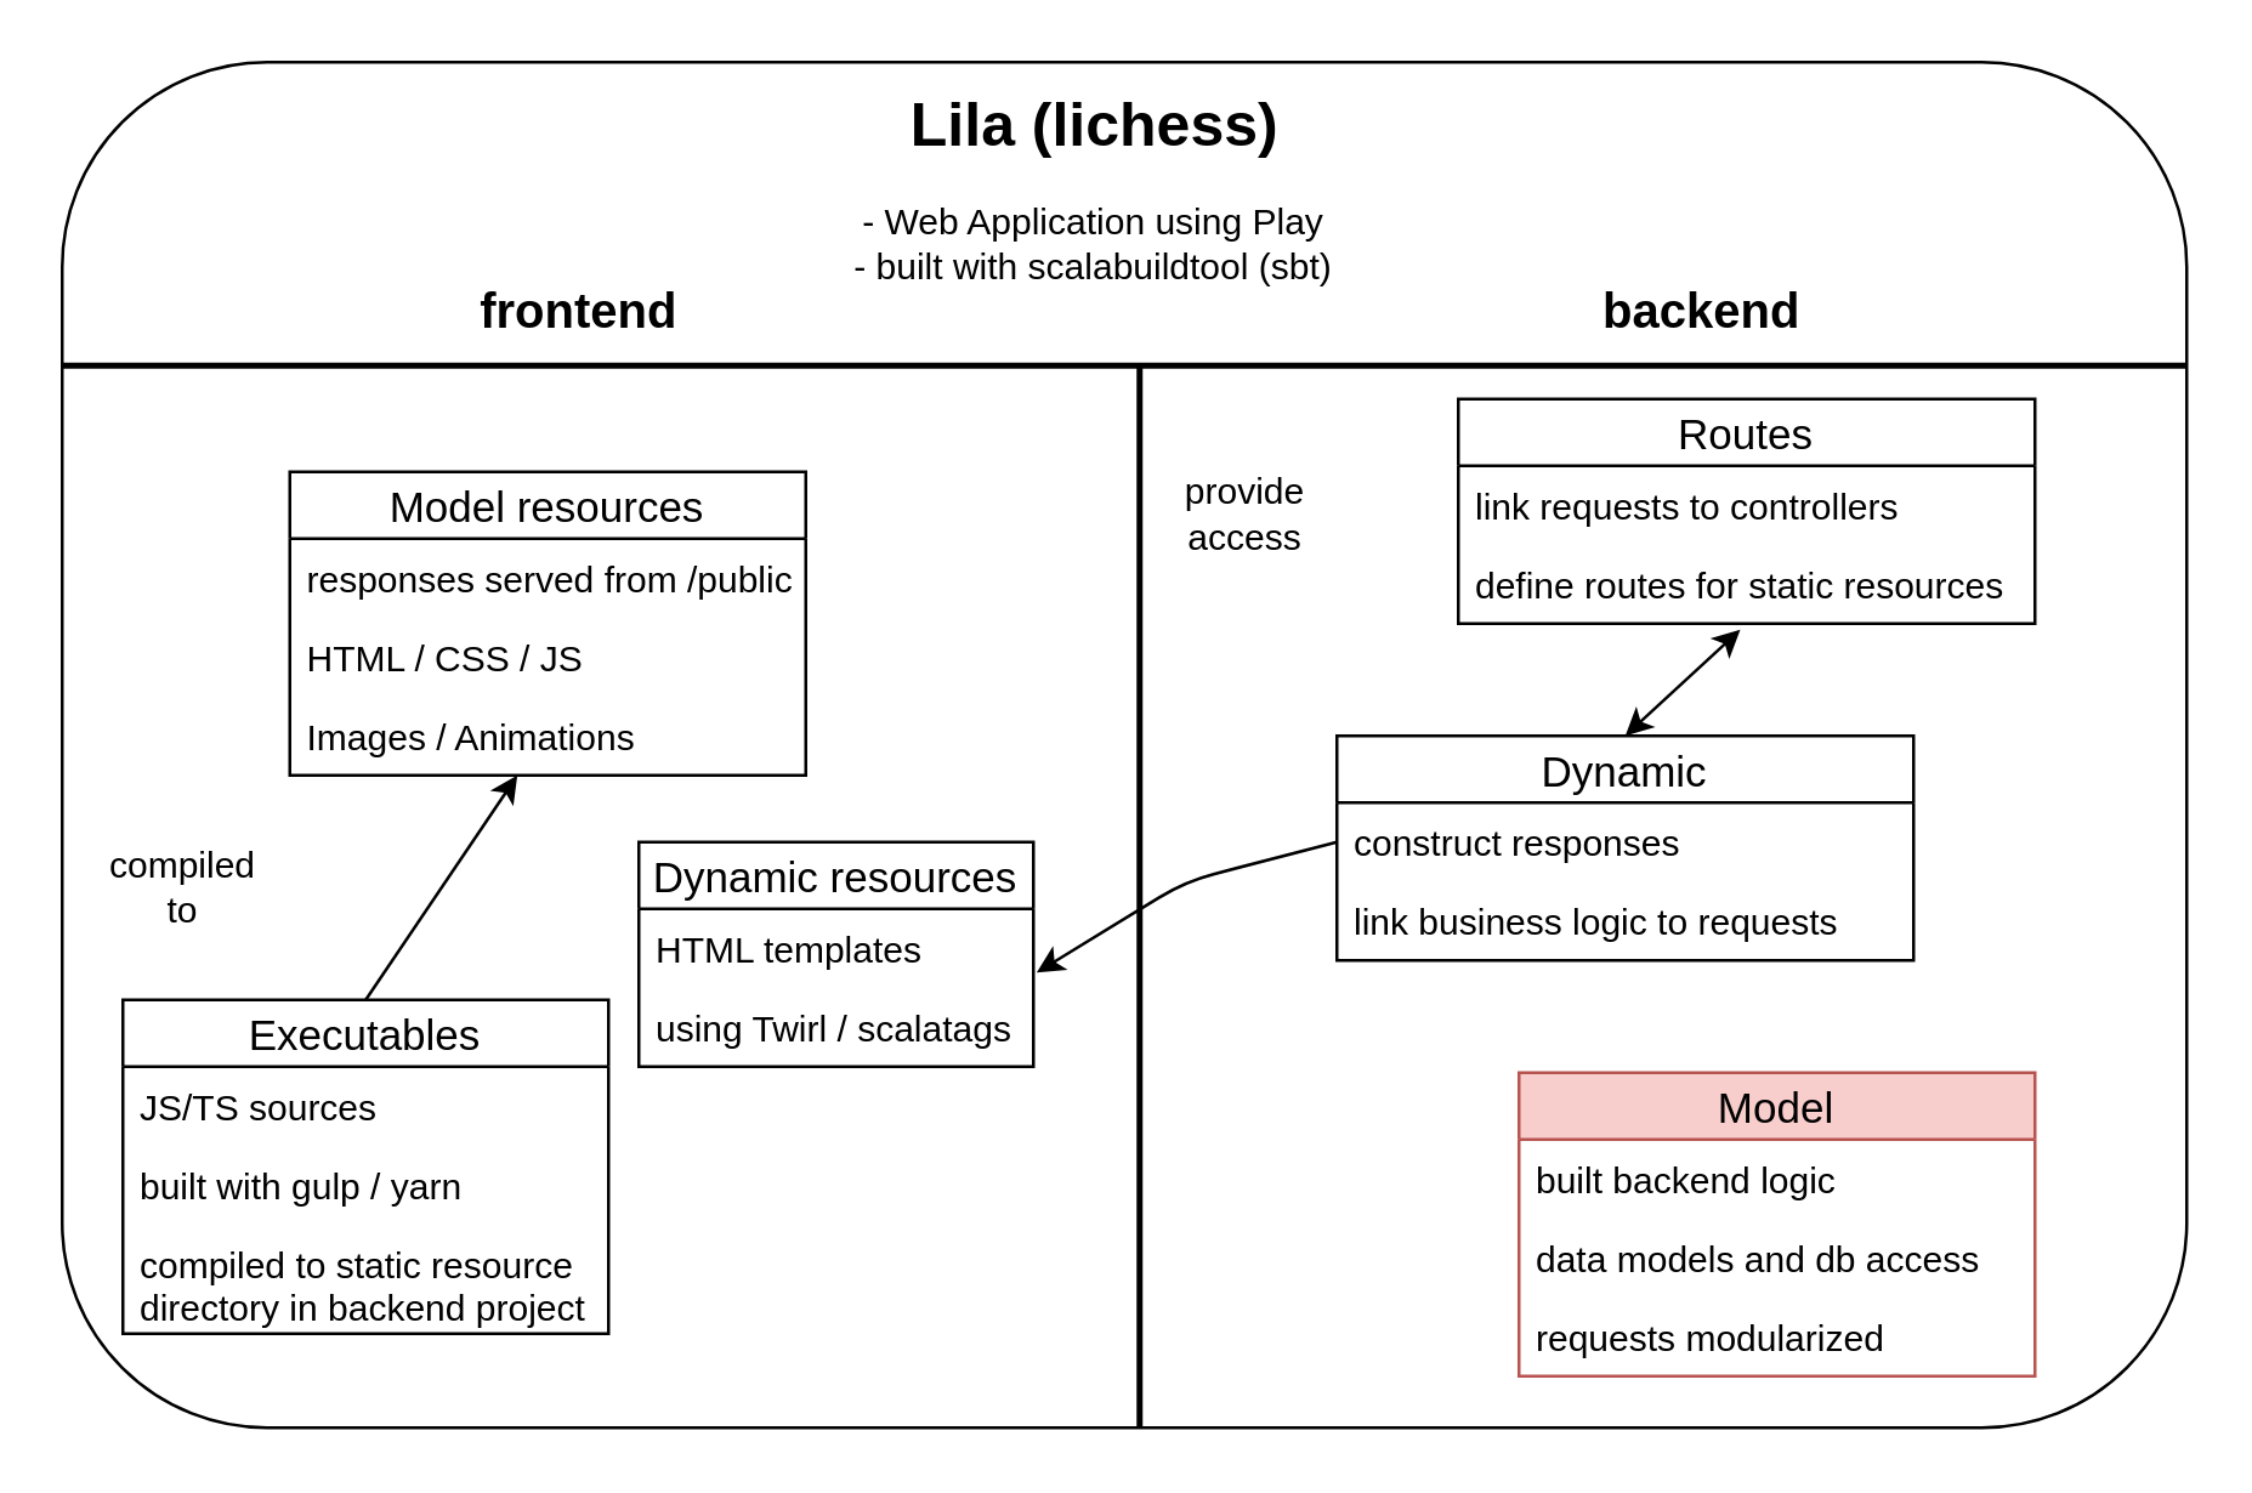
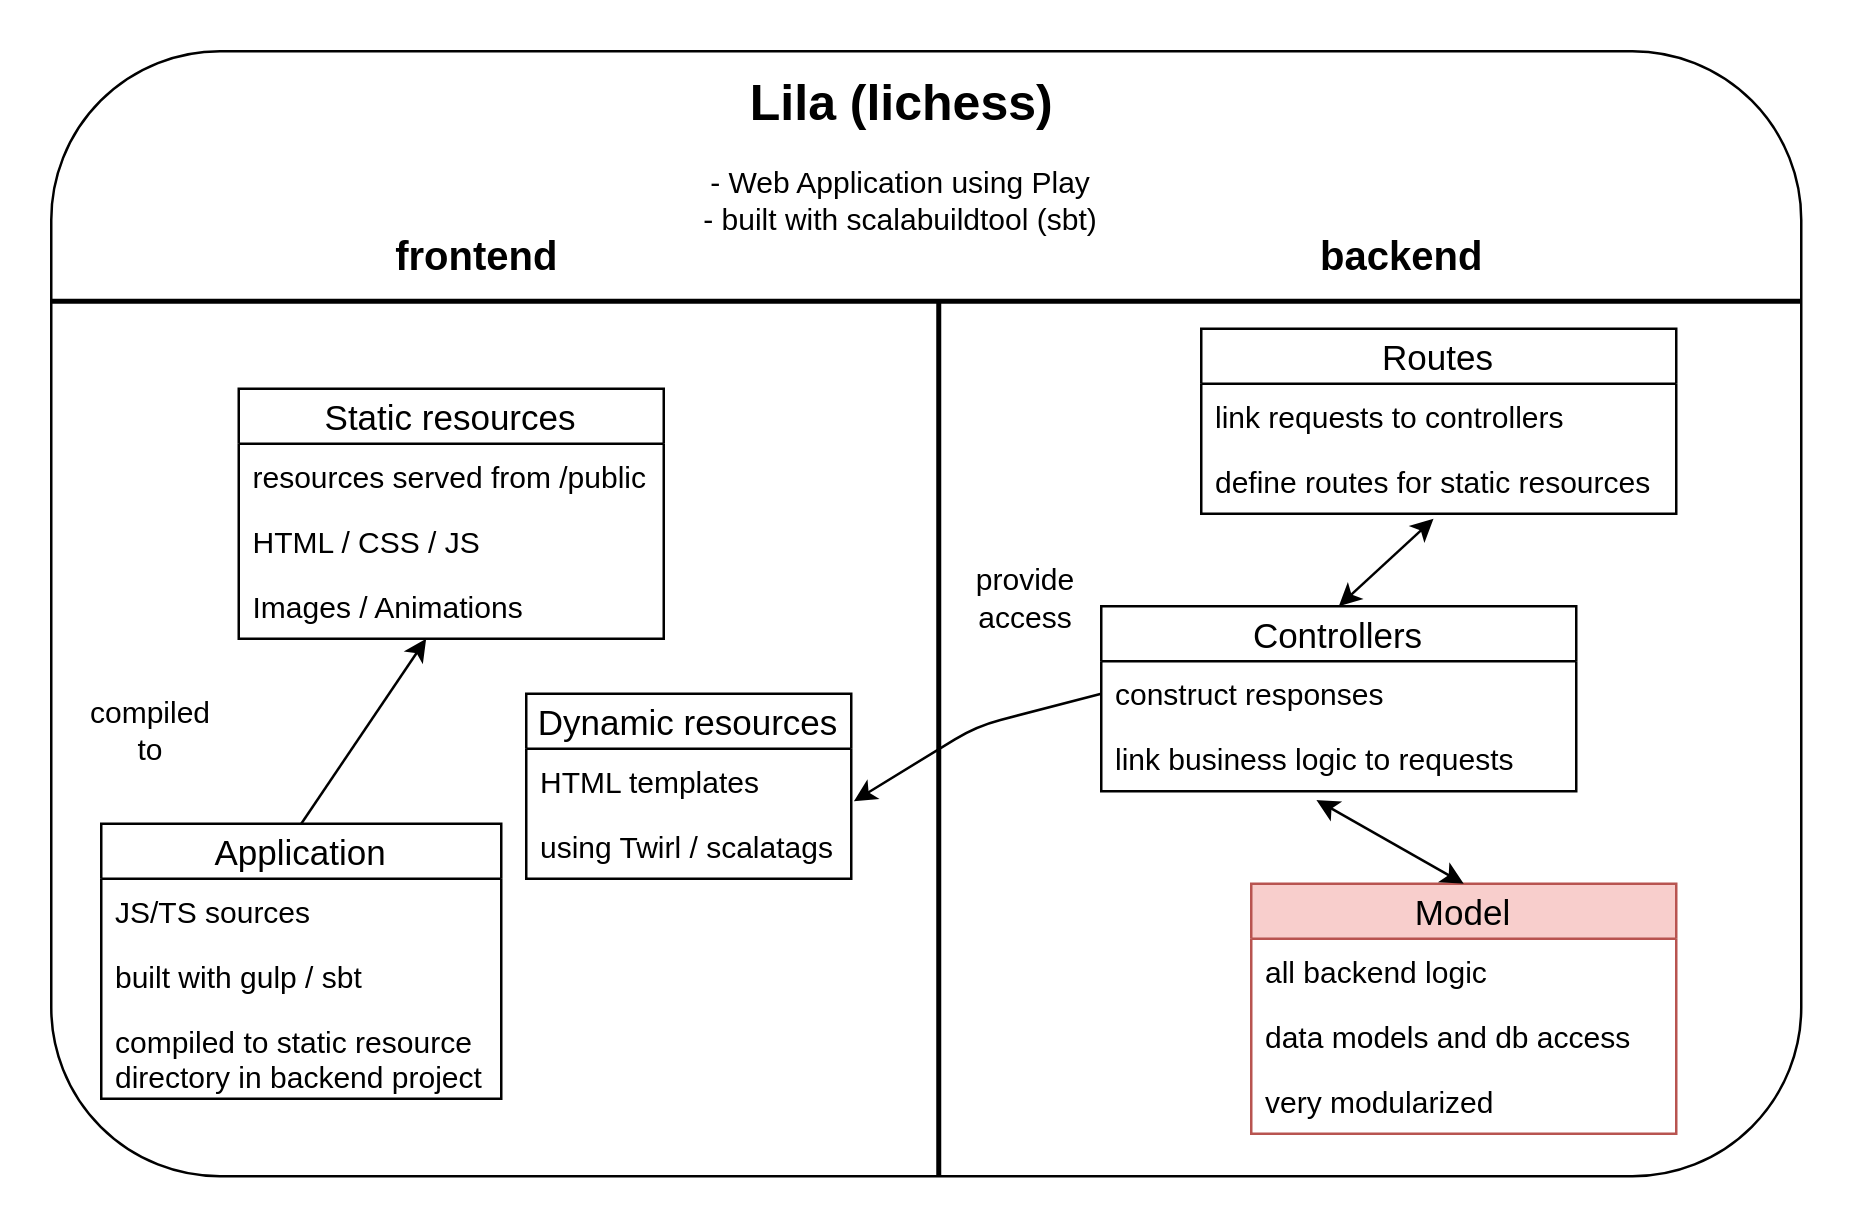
  <mxCell id="0" />
  <mxCell id="1" parent="0" />
  <mxCell id="2" value="" style="rounded=1;whiteSpace=wrap;html=1;" vertex="1" parent="1"><mxGeometry x="20" y="20" width="700" height="450" as="geometry" /></mxCell>
  <mxCell id="3" value="&lt;font style=&quot;font-size: 20px&quot;&gt;Lila (lichess)&lt;/font&gt;" style="text;strokeColor=none;fillColor=none;html=1;fontSize=24;fontStyle=1;verticalAlign=middle;align=center;" vertex="1" parent="1"><mxGeometry x="310" y="20" width="100" height="40" as="geometry" /></mxCell>
  <mxCell id="4" value="&lt;div&gt;- Web Application using Play&lt;/div&gt;&lt;div align=&quot;left&quot;&gt;- built with scalabuildtool (sbt)&lt;br&gt;&lt;/div&gt;" style="text;html=1;strokeColor=none;fillColor=none;align=center;verticalAlign=middle;whiteSpace=wrap;rounded=0;" vertex="1" parent="1"><mxGeometry x="265" y="50" width="190" height="60" as="geometry" /></mxCell>
- <mxCell id="5" value="Executables" style="swimlane;fontStyle=0;childLayout=stackLayout;horizontal=1;startSize=22;fillColor=none;horizontalStack=0;resizeParent=1;resizeParentMax=0;resizeLast=0;collapsible=1;marginBottom=0;swimlaneFillColor=#ffffff;align=center;fontSize=14;" vertex="1" parent="1"><mxGeometry x="40" y="329" width="160" height="110" as="geometry" /></mxCell>
+ <mxCell id="5" value="Application" style="swimlane;fontStyle=0;childLayout=stackLayout;horizontal=1;startSize=22;fillColor=none;horizontalStack=0;resizeParent=1;resizeParentMax=0;resizeLast=0;collapsible=1;marginBottom=0;swimlaneFillColor=#ffffff;align=center;fontSize=14;" vertex="1" parent="1"><mxGeometry x="40" y="329" width="160" height="110" as="geometry" /></mxCell>
  <mxCell id="6" value="JS/TS sources&#10;" style="text;strokeColor=none;fillColor=none;spacingLeft=4;spacingRight=4;overflow=hidden;rotatable=0;points=[[0,0.5],[1,0.5]];portConstraint=eastwest;fontSize=12;" vertex="1" parent="5"><mxGeometry y="22" width="160" height="26" as="geometry" /></mxCell>
- <mxCell id="7" value="built with gulp / yarn" style="text;strokeColor=none;fillColor=none;spacingLeft=4;spacingRight=4;overflow=hidden;rotatable=0;points=[[0,0.5],[1,0.5]];portConstraint=eastwest;fontSize=12;" vertex="1" parent="5"><mxGeometry y="48" width="160" height="26" as="geometry" /></mxCell>
+ <mxCell id="7" value="built with gulp / sbt" style="text;strokeColor=none;fillColor=none;spacingLeft=4;spacingRight=4;overflow=hidden;rotatable=0;points=[[0,0.5],[1,0.5]];portConstraint=eastwest;fontSize=12;" vertex="1" parent="5"><mxGeometry y="48" width="160" height="26" as="geometry" /></mxCell>
  <mxCell id="8" value="compiled to static resource&#10;directory in backend project&#10;" style="text;strokeColor=none;fillColor=none;spacingLeft=4;spacingRight=4;overflow=hidden;rotatable=0;points=[[0,0.5],[1,0.5]];portConstraint=eastwest;fontSize=12;" vertex="1" parent="5"><mxGeometry y="74" width="160" height="36" as="geometry" /></mxCell>
  <mxCell id="9" value="Dynamic resources" style="swimlane;fontStyle=0;childLayout=stackLayout;horizontal=1;startSize=22;fillColor=none;horizontalStack=0;resizeParent=1;resizeParentMax=0;resizeLast=0;collapsible=1;marginBottom=0;swimlaneFillColor=#ffffff;align=center;fontSize=14;" vertex="1" parent="1"><mxGeometry x="210" y="277" width="130" height="74" as="geometry" /></mxCell>
  <mxCell id="10" value="HTML templates" style="text;strokeColor=none;fillColor=none;spacingLeft=4;spacingRight=4;overflow=hidden;rotatable=0;points=[[0,0.5],[1,0.5]];portConstraint=eastwest;fontSize=12;" vertex="1" parent="9"><mxGeometry y="22" width="130" height="26" as="geometry" /></mxCell>
  <mxCell id="11" value="using Twirl / scalatags" style="text;strokeColor=none;fillColor=none;spacingLeft=4;spacingRight=4;overflow=hidden;rotatable=0;points=[[0,0.5],[1,0.5]];portConstraint=eastwest;fontSize=12;" vertex="1" parent="9"><mxGeometry y="48" width="130" height="26" as="geometry" /></mxCell>
- <mxCell id="12" value="Model resources" style="swimlane;fontStyle=0;childLayout=stackLayout;horizontal=1;startSize=22;fillColor=none;horizontalStack=0;resizeParent=1;resizeParentMax=0;resizeLast=0;collapsible=1;marginBottom=0;swimlaneFillColor=#ffffff;align=center;fontSize=14;" vertex="1" parent="1"><mxGeometry x="95" y="155" width="170" height="100" as="geometry" /></mxCell>
- <mxCell id="13" value="responses served from /public" style="text;strokeColor=none;fillColor=none;spacingLeft=4;spacingRight=4;overflow=hidden;rotatable=0;points=[[0,0.5],[1,0.5]];portConstraint=eastwest;fontSize=12;" vertex="1" parent="12"><mxGeometry y="22" width="170" height="26" as="geometry" /></mxCell>
+ <mxCell id="12" value="Static resources" style="swimlane;fontStyle=0;childLayout=stackLayout;horizontal=1;startSize=22;fillColor=none;horizontalStack=0;resizeParent=1;resizeParentMax=0;resizeLast=0;collapsible=1;marginBottom=0;swimlaneFillColor=#ffffff;align=center;fontSize=14;" vertex="1" parent="1"><mxGeometry x="95" y="155" width="170" height="100" as="geometry" /></mxCell>
+ <mxCell id="13" value="resources served from /public" style="text;strokeColor=none;fillColor=none;spacingLeft=4;spacingRight=4;overflow=hidden;rotatable=0;points=[[0,0.5],[1,0.5]];portConstraint=eastwest;fontSize=12;" vertex="1" parent="12"><mxGeometry y="22" width="170" height="26" as="geometry" /></mxCell>
  <mxCell id="14" value="HTML / CSS / JS" style="text;strokeColor=none;fillColor=none;spacingLeft=4;spacingRight=4;overflow=hidden;rotatable=0;points=[[0,0.5],[1,0.5]];portConstraint=eastwest;fontSize=12;" vertex="1" parent="12"><mxGeometry y="48" width="170" height="26" as="geometry" /></mxCell>
  <mxCell id="15" value="Images / Animations" style="text;strokeColor=none;fillColor=none;spacingLeft=4;spacingRight=4;overflow=hidden;rotatable=0;points=[[0,0.5],[1,0.5]];portConstraint=eastwest;fontSize=12;" vertex="1" parent="12"><mxGeometry y="74" width="170" height="26" as="geometry" /></mxCell>
  <mxCell id="16" value="Routes" style="swimlane;fontStyle=0;childLayout=stackLayout;horizontal=1;startSize=22;fillColor=none;horizontalStack=0;resizeParent=1;resizeParentMax=0;resizeLast=0;collapsible=1;marginBottom=0;swimlaneFillColor=#ffffff;align=center;fontSize=14;" vertex="1" parent="1"><mxGeometry x="480" y="131" width="190" height="74" as="geometry" /></mxCell>
  <mxCell id="17" value="link requests to controllers&#10;&#10;and controllers&#10;&#10;" style="text;strokeColor=none;fillColor=none;spacingLeft=4;spacingRight=4;overflow=hidden;rotatable=0;points=[[0,0.5],[1,0.5]];portConstraint=eastwest;fontSize=12;" vertex="1" parent="16"><mxGeometry y="22" width="190" height="26" as="geometry" /></mxCell>
  <mxCell id="18" value="define routes for static resources" style="text;strokeColor=none;fillColor=none;spacingLeft=4;spacingRight=4;overflow=hidden;rotatable=0;points=[[0,0.5],[1,0.5]];portConstraint=eastwest;fontSize=12;" vertex="1" parent="16"><mxGeometry y="48" width="190" height="26" as="geometry" /></mxCell>
- <mxCell id="19" value="Dynamic" style="swimlane;fontStyle=0;childLayout=stackLayout;horizontal=1;startSize=22;fillColor=none;horizontalStack=0;resizeParent=1;resizeParentMax=0;resizeLast=0;collapsible=1;marginBottom=0;swimlaneFillColor=#ffffff;align=center;fontSize=14;" vertex="1" parent="1"><mxGeometry x="440" y="242" width="190" height="74" as="geometry" /></mxCell>
+ <mxCell id="19" value="Controllers" style="swimlane;fontStyle=0;childLayout=stackLayout;horizontal=1;startSize=22;fillColor=none;horizontalStack=0;resizeParent=1;resizeParentMax=0;resizeLast=0;collapsible=1;marginBottom=0;swimlaneFillColor=#ffffff;align=center;fontSize=14;" vertex="1" parent="1"><mxGeometry x="440" y="242" width="190" height="74" as="geometry" /></mxCell>
  <mxCell id="20" value="construct responses" style="text;strokeColor=none;fillColor=none;spacingLeft=4;spacingRight=4;overflow=hidden;rotatable=0;points=[[0,0.5],[1,0.5]];portConstraint=eastwest;fontSize=12;" vertex="1" parent="19"><mxGeometry y="22" width="190" height="26" as="geometry" /></mxCell>
  <mxCell id="21" value="link business logic to requests&#10;" style="text;strokeColor=none;fillColor=none;spacingLeft=4;spacingRight=4;overflow=hidden;rotatable=0;points=[[0,0.5],[1,0.5]];portConstraint=eastwest;fontSize=12;" vertex="1" parent="19"><mxGeometry y="48" width="190" height="26" as="geometry" /></mxCell>
  <mxCell id="22" value="Model" style="swimlane;fontStyle=0;childLayout=stackLayout;horizontal=1;startSize=22;fillColor=#f8cecc;horizontalStack=0;resizeParent=1;resizeParentMax=0;resizeLast=0;collapsible=1;marginBottom=0;swimlaneFillColor=#ffffff;align=center;fontSize=14;strokeColor=#b85450;" vertex="1" parent="1"><mxGeometry x="500" y="353" width="170" height="100" as="geometry" /></mxCell>
- <mxCell id="23" value="built backend logic" style="text;strokeColor=none;fillColor=none;spacingLeft=4;spacingRight=4;overflow=hidden;rotatable=0;points=[[0,0.5],[1,0.5]];portConstraint=eastwest;fontSize=12;" vertex="1" parent="22"><mxGeometry y="22" width="170" height="26" as="geometry" /></mxCell>
+ <mxCell id="23" value="all backend logic" style="text;strokeColor=none;fillColor=none;spacingLeft=4;spacingRight=4;overflow=hidden;rotatable=0;points=[[0,0.5],[1,0.5]];portConstraint=eastwest;fontSize=12;" vertex="1" parent="22"><mxGeometry y="22" width="170" height="26" as="geometry" /></mxCell>
  <mxCell id="24" value="data models and db access" style="text;strokeColor=none;fillColor=none;spacingLeft=4;spacingRight=4;overflow=hidden;rotatable=0;points=[[0,0.5],[1,0.5]];portConstraint=eastwest;fontSize=12;" vertex="1" parent="22"><mxGeometry y="48" width="170" height="26" as="geometry" /></mxCell>
- <mxCell id="25" value="requests modularized" style="text;strokeColor=none;fillColor=none;spacingLeft=4;spacingRight=4;overflow=hidden;rotatable=0;points=[[0,0.5],[1,0.5]];portConstraint=eastwest;fontSize=12;" vertex="1" parent="22"><mxGeometry y="74" width="170" height="26" as="geometry" /></mxCell>
+ <mxCell id="25" value="very modularized" style="text;strokeColor=none;fillColor=none;spacingLeft=4;spacingRight=4;overflow=hidden;rotatable=0;points=[[0,0.5],[1,0.5]];portConstraint=eastwest;fontSize=12;" vertex="1" parent="22"><mxGeometry y="74" width="170" height="26" as="geometry" /></mxCell>
  <mxCell id="26" value="" style="line;strokeWidth=2;direction=south;html=1;" vertex="1" parent="1"><mxGeometry x="370" y="120" width="10" height="350" as="geometry" /></mxCell>
  <mxCell id="27" value="&lt;font style=&quot;font-size: 16px&quot;&gt;frontend&lt;/font&gt;" style="text;strokeColor=none;fillColor=none;html=1;fontSize=24;fontStyle=1;verticalAlign=middle;align=center;" vertex="1" parent="1"><mxGeometry x="140" y="80" width="100" height="40" as="geometry" /></mxCell>
  <mxCell id="28" value="&lt;font style=&quot;font-size: 16px&quot;&gt;backend&lt;/font&gt;" style="text;strokeColor=none;fillColor=none;html=1;fontSize=24;fontStyle=1;verticalAlign=middle;align=center;" vertex="1" parent="1"><mxGeometry x="510" y="80" width="100" height="40" as="geometry" /></mxCell>
  <mxCell id="29" value="" style="line;strokeWidth=2;html=1;" vertex="1" parent="1"><mxGeometry x="20" y="115" width="700" height="10" as="geometry" /></mxCell>
  <mxCell id="30" value="" style="endArrow=classic;startArrow=classic;html=1;entryX=0.489;entryY=1.077;entryDx=0;entryDy=0;entryPerimeter=0;exitX=0.5;exitY=0;exitDx=0;exitDy=0;" edge="1" parent="1" source="19" target="18"><mxGeometry width="50" height="50" relative="1" as="geometry"><mxPoint x="640" y="290" as="sourcePoint" /><mxPoint x="690" y="240" as="targetPoint" /></mxGeometry></mxCell>
+ <mxCell id="31" value="" style="endArrow=classic;startArrow=classic;html=1;entryX=0.453;entryY=1.135;entryDx=0;entryDy=0;entryPerimeter=0;exitX=0.5;exitY=0;exitDx=0;exitDy=0;" edge="1" parent="1" source="22" target="21"><mxGeometry width="50" height="50" relative="1" as="geometry"><mxPoint x="430" y="380" as="sourcePoint" /><mxPoint x="480" y="330" as="targetPoint" /></mxGeometry></mxCell>
  <mxCell id="32" value="" style="endArrow=classic;html=1;entryX=0.441;entryY=1;entryDx=0;entryDy=0;exitX=0.5;exitY=0;exitDx=0;exitDy=0;entryPerimeter=0;" edge="1" parent="1" source="5" target="15"><mxGeometry width="50" height="50" relative="1" as="geometry"><mxPoint x="50" y="290" as="sourcePoint" /><mxPoint x="100" y="240" as="targetPoint" /><Array as="points" /></mxGeometry></mxCell>
  <mxCell id="33" value="compiled to" style="text;html=1;strokeColor=none;fillColor=none;align=center;verticalAlign=middle;whiteSpace=wrap;rounded=0;" vertex="1" parent="1"><mxGeometry x="40" y="282" width="40" height="20" as="geometry" /></mxCell>
- <mxCell id="34" value="provide access" style="text;html=1;strokeColor=none;fillColor=none;align=center;verticalAlign=middle;whiteSpace=wrap;rounded=0;" vertex="1" parent="1"><mxGeometry x="390" y="159" width="40" height="20" as="geometry" /></mxCell>
+ <mxCell id="34" value="provide access" style="text;html=1;strokeColor=none;fillColor=none;align=center;verticalAlign=middle;whiteSpace=wrap;rounded=0;" vertex="1" parent="1"><mxGeometry x="390" y="229" width="40" height="20" as="geometry" /></mxCell>
  <mxCell id="35" value="" style="endArrow=classic;html=1;entryX=1.008;entryY=0.808;entryDx=0;entryDy=0;entryPerimeter=0;exitX=0;exitY=0.5;exitDx=0;exitDy=0;" edge="1" parent="1" source="20" target="10"><mxGeometry width="50" height="50" relative="1" as="geometry"><mxPoint x="390" y="310" as="sourcePoint" /><mxPoint x="440" y="260" as="targetPoint" /><Array as="points"><mxPoint x="390" y="290" /></Array></mxGeometry></mxCell>
